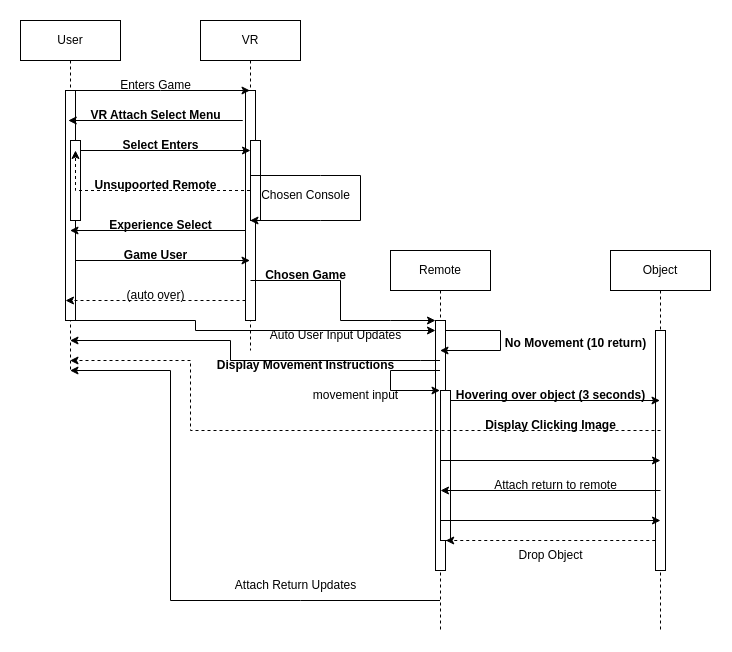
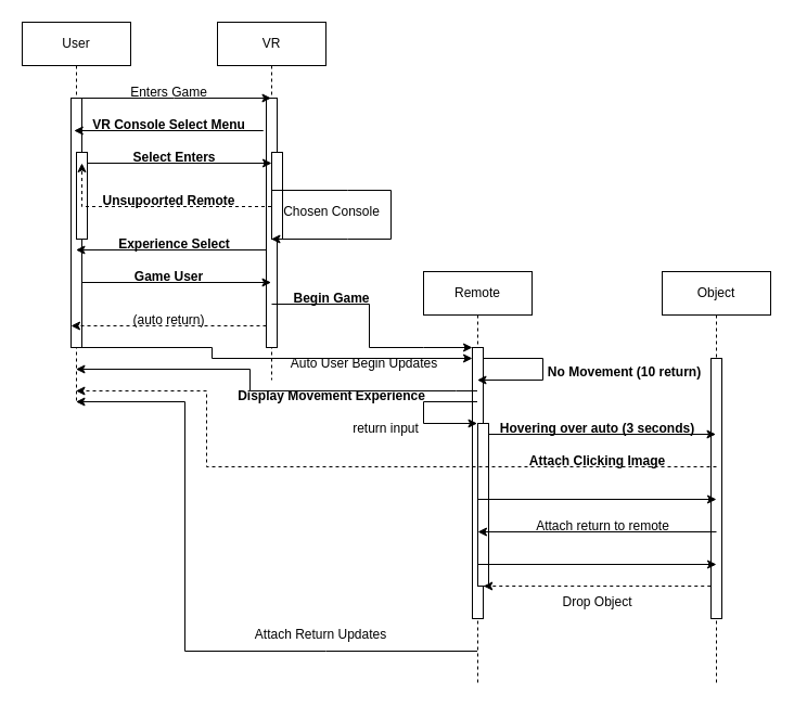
  <mxCell id="0" />
  <mxCell id="1" parent="0" />
  <mxCell id="2" value="Remote" style="shape=umlLifeline;perimeter=lifelinePerimeter;whiteSpace=wrap;html=1;container=0;dropTarget=0;collapsible=0;recursiveResize=0;outlineConnect=0;portConstraint=eastwest;newEdgeStyle={&quot;edgeStyle&quot;:&quot;elbowEdgeStyle&quot;,&quot;elbow&quot;:&quot;vertical&quot;,&quot;curved&quot;:0,&quot;rounded&quot;:0};" parent="1" vertex="1"><mxGeometry x="390" y="250" width="100" height="380" as="geometry" /></mxCell>
  <mxCell id="3" value="" style="html=1;points=[];perimeter=orthogonalPerimeter;outlineConnect=0;targetShapes=umlLifeline;portConstraint=eastwest;newEdgeStyle={&quot;edgeStyle&quot;:&quot;elbowEdgeStyle&quot;,&quot;elbow&quot;:&quot;vertical&quot;,&quot;curved&quot;:0,&quot;rounded&quot;:0};" parent="2" vertex="1"><mxGeometry x="45" y="70" width="10" height="250" as="geometry" /></mxCell>
  <mxCell id="4" value="" style="html=1;points=[];perimeter=orthogonalPerimeter;outlineConnect=0;targetShapes=umlLifeline;portConstraint=eastwest;newEdgeStyle={&quot;edgeStyle&quot;:&quot;elbowEdgeStyle&quot;,&quot;elbow&quot;:&quot;vertical&quot;,&quot;curved&quot;:0,&quot;rounded&quot;:0};" parent="2" vertex="1"><mxGeometry x="50" y="140" width="10" height="150" as="geometry" /></mxCell>
  <mxCell id="5" value="Object" style="shape=umlLifeline;perimeter=lifelinePerimeter;whiteSpace=wrap;html=1;container=0;dropTarget=0;collapsible=0;recursiveResize=0;outlineConnect=0;portConstraint=eastwest;newEdgeStyle={&quot;edgeStyle&quot;:&quot;elbowEdgeStyle&quot;,&quot;elbow&quot;:&quot;vertical&quot;,&quot;curved&quot;:0,&quot;rounded&quot;:0};" parent="1" vertex="1"><mxGeometry x="610" y="250" width="100" height="380" as="geometry" /></mxCell>
  <mxCell id="6" value="" style="html=1;points=[];perimeter=orthogonalPerimeter;outlineConnect=0;targetShapes=umlLifeline;portConstraint=eastwest;newEdgeStyle={&quot;edgeStyle&quot;:&quot;elbowEdgeStyle&quot;,&quot;elbow&quot;:&quot;vertical&quot;,&quot;curved&quot;:0,&quot;rounded&quot;:0};" parent="5" vertex="1"><mxGeometry x="45" y="80" width="10" height="240" as="geometry" /></mxCell>
  <mxCell id="7" value="User" style="shape=umlLifeline;perimeter=lifelinePerimeter;whiteSpace=wrap;html=1;container=0;dropTarget=0;collapsible=0;recursiveResize=0;outlineConnect=0;portConstraint=eastwest;newEdgeStyle={&quot;edgeStyle&quot;:&quot;elbowEdgeStyle&quot;,&quot;elbow&quot;:&quot;vertical&quot;,&quot;curved&quot;:0,&quot;rounded&quot;:0};" parent="1" vertex="1"><mxGeometry y="20" width="100" height="350" as="geometry" x="20" /></mxCell>
  <mxCell id="8" value="" style="html=1;points=[];perimeter=orthogonalPerimeter;outlineConnect=0;targetShapes=umlLifeline;portConstraint=eastwest;newEdgeStyle={&quot;edgeStyle&quot;:&quot;elbowEdgeStyle&quot;,&quot;elbow&quot;:&quot;vertical&quot;,&quot;curved&quot;:0,&quot;rounded&quot;:0};" parent="7" vertex="1"><mxGeometry x="45" y="70" width="10" height="230" as="geometry" /></mxCell>
  <mxCell id="9" value="" style="html=1;points=[];perimeter=orthogonalPerimeter;outlineConnect=0;targetShapes=umlLifeline;portConstraint=eastwest;newEdgeStyle={&quot;edgeStyle&quot;:&quot;elbowEdgeStyle&quot;,&quot;elbow&quot;:&quot;vertical&quot;,&quot;curved&quot;:0,&quot;rounded&quot;:0};" parent="7" vertex="1"><mxGeometry x="50" y="120" width="10" height="80" as="geometry" /></mxCell>
  <mxCell id="10" value="VR" style="shape=umlLifeline;perimeter=lifelinePerimeter;whiteSpace=wrap;html=1;container=0;dropTarget=0;collapsible=0;recursiveResize=0;outlineConnect=0;portConstraint=eastwest;newEdgeStyle={&quot;edgeStyle&quot;:&quot;elbowEdgeStyle&quot;,&quot;elbow&quot;:&quot;vertical&quot;,&quot;curved&quot;:0,&quot;rounded&quot;:0};" parent="1" vertex="1"><mxGeometry x="200" y="20" width="100" height="330" as="geometry" /></mxCell>
  <mxCell id="11" value="" style="html=1;points=[];perimeter=orthogonalPerimeter;outlineConnect=0;targetShapes=umlLifeline;portConstraint=eastwest;newEdgeStyle={&quot;edgeStyle&quot;:&quot;elbowEdgeStyle&quot;,&quot;elbow&quot;:&quot;vertical&quot;,&quot;curved&quot;:0,&quot;rounded&quot;:0};" parent="10" vertex="1"><mxGeometry x="45" y="70" width="10" height="230" as="geometry" /></mxCell>
  <mxCell id="12" value="" style="html=1;points=[];perimeter=orthogonalPerimeter;outlineConnect=0;targetShapes=umlLifeline;portConstraint=eastwest;newEdgeStyle={&quot;edgeStyle&quot;:&quot;elbowEdgeStyle&quot;,&quot;elbow&quot;:&quot;vertical&quot;,&quot;curved&quot;:0,&quot;rounded&quot;:0};" parent="10" vertex="1"><mxGeometry x="50" y="120" width="10" height="80" as="geometry" /></mxCell>
  <mxCell id="13" value="" style="endArrow=classic;html=1;rounded=0;" parent="1" source="7" target="10" edge="1"><mxGeometry width="50" height="50" relative="1" as="geometry"><mxPoint x="160" y="270" as="sourcePoint" /><mxPoint x="210" y="220" as="targetPoint" /><Array as="points"><mxPoint x="160" y="90" /></Array></mxGeometry></mxCell>
  <mxCell id="14" value="Enters Game" style="text;html=1;align=center;verticalAlign=middle;resizable=0;points=[];autosize=1;strokeColor=none;fillColor=none;" parent="1" vertex="1"><mxGeometry x="110" y="70" width="90" height="30" as="geometry" /></mxCell>
  <mxCell id="15" value="" style="endArrow=classic;html=1;rounded=0;" parent="1" edge="1"><mxGeometry width="50" height="50" relative="1" as="geometry"><mxPoint x="242.25" y="120" as="sourcePoint" /><mxPoint x="67.75" y="120" as="targetPoint" /></mxGeometry></mxCell>
- <mxCell id="16" value="&lt;b&gt;VR Attach Select Menu&lt;/b&gt;" style="text;html=1;align=center;verticalAlign=middle;resizable=0;points=[];autosize=1;strokeColor=none;fillColor=none;" parent="1" vertex="1"><mxGeometry x="75" y="100" width="160" height="30" as="geometry" /></mxCell>
+ <mxCell id="16" value="&lt;b&gt;VR Console Select Menu&lt;/b&gt;" style="text;html=1;align=center;verticalAlign=middle;resizable=0;points=[];autosize=1;strokeColor=none;fillColor=none;" parent="1" vertex="1"><mxGeometry x="75" y="100" width="160" height="30" as="geometry" /></mxCell>
  <mxCell id="17" value="" style="endArrow=classic;html=1;rounded=0;" parent="1" edge="1"><mxGeometry width="50" height="50" relative="1" as="geometry"><mxPoint x="80" y="150" as="sourcePoint" /><mxPoint x="250" y="150" as="targetPoint" /></mxGeometry></mxCell>
  <mxCell id="18" value="&lt;b&gt;Select Enters&lt;/b&gt;" style="text;html=1;align=center;verticalAlign=middle;resizable=0;points=[];autosize=1;strokeColor=none;fillColor=none;" parent="1" vertex="1"><mxGeometry x="105" y="130" width="110" height="30" as="geometry" /></mxCell>
  <mxCell id="19" value="&lt;b&gt;Unsupoorted Remote&lt;/b&gt;" style="text;html=1;align=center;verticalAlign=middle;resizable=0;points=[];autosize=1;strokeColor=none;fillColor=none;" parent="1" vertex="1"><mxGeometry x="80" y="170" width="150" height="30" as="geometry" /></mxCell>
  <mxCell id="20" value="" style="endArrow=classic;html=1;rounded=0;dashed=1;" parent="1" source="10" edge="1"><mxGeometry width="50" height="50" relative="1" as="geometry"><mxPoint x="184.5" y="190" as="sourcePoint" /><mxPoint x="75" y="150" as="targetPoint" /><Array as="points"><mxPoint x="75" y="190" /></Array></mxGeometry></mxCell>
  <mxCell id="21" value="" style="endArrow=classic;html=1;rounded=0;" parent="1" target="10" edge="1"><mxGeometry width="50" height="50" relative="1" as="geometry"><mxPoint x="250" y="175" as="sourcePoint" /><mxPoint x="350" y="165" as="targetPoint" /><Array as="points"><mxPoint x="320" y="175" /><mxPoint x="360" y="175" /><mxPoint x="360" y="220" /><mxPoint x="320" y="220" /></Array></mxGeometry></mxCell>
  <mxCell id="22" value="Chosen Console" style="text;html=1;align=center;verticalAlign=middle;resizable=0;points=[];autosize=1;strokeColor=none;fillColor=none;" parent="1" vertex="1"><mxGeometry x="250" y="180" width="110" height="30" as="geometry" /></mxCell>
  <mxCell id="23" value="" style="endArrow=classic;html=1;rounded=0;" parent="1" target="7" edge="1"><mxGeometry width="50" height="50" relative="1" as="geometry"><mxPoint x="245" y="230" as="sourcePoint" /><mxPoint x="160" y="230" as="targetPoint" /></mxGeometry></mxCell>
  <mxCell id="24" value="&lt;b&gt;Experience Select&lt;/b&gt;" style="text;html=1;align=center;verticalAlign=middle;resizable=0;points=[];autosize=1;strokeColor=none;fillColor=none;" parent="1" vertex="1"><mxGeometry x="95" y="210" width="130" height="30" as="geometry" /></mxCell>
  <mxCell id="25" value="" style="endArrow=classic;html=1;rounded=0;" parent="1" target="10" edge="1"><mxGeometry width="50" height="50" relative="1" as="geometry"><mxPoint x="75" y="260" as="sourcePoint" /><mxPoint x="165.5" y="260" as="targetPoint" /></mxGeometry></mxCell>
  <mxCell id="26" value="&lt;b&gt;Game User&lt;/b&gt;" style="text;html=1;align=center;verticalAlign=middle;resizable=0;points=[];autosize=1;strokeColor=none;fillColor=none;" parent="1" vertex="1"><mxGeometry x="100" y="240" width="110" height="30" as="geometry" /></mxCell>
  <mxCell id="27" value="" style="endArrow=classic;html=1;rounded=0;dashed=1;" parent="1" edge="1"><mxGeometry width="50" height="50" relative="1" as="geometry"><mxPoint x="245" y="300" as="sourcePoint" /><mxPoint x="65" y="300" as="targetPoint" /></mxGeometry></mxCell>
- <mxCell id="28" value="(auto over)" style="text;html=1;align=center;verticalAlign=middle;resizable=0;points=[];autosize=1;strokeColor=none;fillColor=none;" parent="1" vertex="1"><mxGeometry x="110" y="280" width="90" height="30" as="geometry" /></mxCell>
+ <mxCell id="28" value="(auto return)" style="text;html=1;align=center;verticalAlign=middle;resizable=0;points=[];autosize=1;strokeColor=none;fillColor=none;" parent="1" vertex="1"><mxGeometry x="110" y="280" width="90" height="30" as="geometry" /></mxCell>
  <mxCell id="29" value="" style="endArrow=classic;html=1;rounded=0;" parent="1" target="3" edge="1"><mxGeometry width="50" height="50" relative="1" as="geometry"><mxPoint x="250" y="280" as="sourcePoint" /><mxPoint x="434.5" y="360" as="targetPoint" /><Array as="points"><mxPoint x="340" y="280" /><mxPoint x="340" y="320" /><mxPoint x="390" y="320" /></Array></mxGeometry></mxCell>
- <mxCell id="30" value="&lt;b&gt;Chosen Game&lt;/b&gt;" style="text;html=1;align=center;verticalAlign=middle;resizable=0;points=[];autosize=1;strokeColor=none;fillColor=none;" parent="1" vertex="1"><mxGeometry x="260" y="260" width="90" height="30" as="geometry" /></mxCell>
+ <mxCell id="30" value="&lt;b&gt;Begin Game&lt;/b&gt;" style="text;html=1;align=center;verticalAlign=middle;resizable=0;points=[];autosize=1;strokeColor=none;fillColor=none;" parent="1" vertex="1"><mxGeometry x="260" y="260" width="90" height="30" as="geometry" /></mxCell>
  <mxCell id="31" value="" style="endArrow=classic;html=1;rounded=0;" parent="1" source="7" target="3" edge="1"><mxGeometry width="50" height="50" relative="1" as="geometry"><mxPoint x="60" y="330" as="sourcePoint" /><mxPoint x="430" y="330" as="targetPoint" /><Array as="points"><mxPoint x="195" y="320" /><mxPoint x="195" y="330" /></Array></mxGeometry></mxCell>
- <mxCell id="32" value="Auto User Input Updates" style="text;html=1;align=center;verticalAlign=middle;resizable=0;points=[];autosize=1;strokeColor=none;fillColor=none;" parent="1" vertex="1"><mxGeometry x="260" y="320" width="150" height="30" as="geometry" /></mxCell>
+ <mxCell id="32" value="Auto User Begin Updates" style="text;html=1;align=center;verticalAlign=middle;resizable=0;points=[];autosize=1;strokeColor=none;fillColor=none;" parent="1" vertex="1"><mxGeometry x="260" y="320" width="150" height="30" as="geometry" /></mxCell>
  <mxCell id="33" value="" style="endArrow=classic;html=1;rounded=0;" parent="1" source="2" target="2" edge="1"><mxGeometry width="50" height="50" relative="1" as="geometry"><mxPoint x="370" y="390" as="sourcePoint" /><mxPoint x="420" y="340" as="targetPoint" /><Array as="points"><mxPoint x="390" y="370" /><mxPoint x="390" y="390" /></Array></mxGeometry></mxCell>
- <mxCell id="34" value="movement input" style="text;html=1;align=center;verticalAlign=middle;resizable=0;points=[];autosize=1;strokeColor=none;fillColor=none;" parent="1" vertex="1"><mxGeometry x="300" y="380" width="110" height="30" as="geometry" /></mxCell>
+ <mxCell id="34" value="return input" style="text;html=1;align=center;verticalAlign=middle;resizable=0;points=[];autosize=1;strokeColor=none;fillColor=none;" parent="1" vertex="1"><mxGeometry x="300" y="380" width="110" height="30" as="geometry" /></mxCell>
  <mxCell id="35" value="" style="endArrow=classic;html=1;rounded=0;" parent="1" edge="1"><mxGeometry width="50" height="50" relative="1" as="geometry"><mxPoint x="450" y="400" as="sourcePoint" /><mxPoint x="659.5" y="400" as="targetPoint" /></mxGeometry></mxCell>
- <mxCell id="36" value="&lt;b&gt;Hovering over object (3 seconds)&lt;/b&gt;" style="text;html=1;align=center;verticalAlign=middle;resizable=0;points=[];autosize=1;strokeColor=none;fillColor=none;" parent="1" vertex="1"><mxGeometry x="445" y="380" width="210" height="30" as="geometry" /></mxCell>
+ <mxCell id="36" value="&lt;b&gt;Hovering over auto (3 seconds)&lt;/b&gt;" style="text;html=1;align=center;verticalAlign=middle;resizable=0;points=[];autosize=1;strokeColor=none;fillColor=none;" parent="1" vertex="1"><mxGeometry x="445" y="380" width="210" height="30" as="geometry" /></mxCell>
  <mxCell id="37" value="" style="endArrow=classic;html=1;rounded=0;dashed=1;" parent="1" target="7" edge="1"><mxGeometry width="50" height="50" relative="1" as="geometry"><mxPoint x="660" y="430" as="sourcePoint" /><mxPoint x="190" y="340" as="targetPoint" /><Array as="points"><mxPoint x="190" y="430" /><mxPoint x="190" y="360" /></Array></mxGeometry></mxCell>
- <mxCell id="38" value="&lt;b&gt;Display Clicking Image&lt;/b&gt;" style="text;html=1;align=center;verticalAlign=middle;resizable=0;points=[];autosize=1;strokeColor=none;fillColor=none;" parent="1" vertex="1"><mxGeometry x="475" y="410" width="150" height="30" as="geometry" /></mxCell>
+ <mxCell id="38" value="&lt;b&gt;Attach Clicking Image&lt;/b&gt;" style="text;html=1;align=center;verticalAlign=middle;resizable=0;points=[];autosize=1;strokeColor=none;fillColor=none;" parent="1" vertex="1"><mxGeometry x="475" y="410" width="150" height="30" as="geometry" /></mxCell>
  <mxCell id="39" value="" style="endArrow=classic;html=1;rounded=0;" parent="1" source="2" target="7" edge="1"><mxGeometry width="50" height="50" relative="1" as="geometry"><mxPoint x="439.5" y="630" as="sourcePoint" /><mxPoint x="170" y="350" as="targetPoint" /><Array as="points"><mxPoint x="300" y="600" /><mxPoint x="170" y="600" /><mxPoint x="170" y="370" /></Array></mxGeometry></mxCell>
  <mxCell id="40" value="Attach Return Updates" style="text;html=1;align=center;verticalAlign=middle;resizable=0;points=[];autosize=1;strokeColor=none;fillColor=none;" parent="1" vertex="1"><mxGeometry x="210" y="570" width="170" height="30" as="geometry" /></mxCell>
  <mxCell id="41" value="" style="endArrow=classic;html=1;rounded=0;" parent="1" edge="1"><mxGeometry width="50" height="50" relative="1" as="geometry"><mxPoint x="440" y="460" as="sourcePoint" /><mxPoint x="660" y="460" as="targetPoint" /></mxGeometry></mxCell>
  <mxCell id="42" value="" style="endArrow=classic;html=1;rounded=0;" parent="1" edge="1"><mxGeometry width="50" height="50" relative="1" as="geometry"><mxPoint x="660" y="490" as="sourcePoint" /><mxPoint x="440" y="490" as="targetPoint" /></mxGeometry></mxCell>
  <mxCell id="43" value="Attach return to remote" style="text;html=1;align=center;verticalAlign=middle;resizable=0;points=[];autosize=1;strokeColor=none;fillColor=none;" parent="1" vertex="1"><mxGeometry x="480" y="470" width="150" height="30" as="geometry" /></mxCell>
  <mxCell id="44" value="" style="endArrow=classic;html=1;rounded=0;" parent="1" edge="1"><mxGeometry width="50" height="50" relative="1" as="geometry"><mxPoint x="440" y="520" as="sourcePoint" /><mxPoint x="660" y="520" as="targetPoint" /></mxGeometry></mxCell>
  <mxCell id="45" value="" style="endArrow=classic;html=1;rounded=0;dashed=1;" parent="1" edge="1"><mxGeometry width="50" height="50" relative="1" as="geometry"><mxPoint x="654.75" y="540" as="sourcePoint" /><mxPoint x="445.25" y="540" as="targetPoint" /></mxGeometry></mxCell>
  <mxCell id="46" value="Drop Object" style="text;html=1;align=center;verticalAlign=middle;resizable=0;points=[];autosize=1;strokeColor=none;fillColor=none;" parent="1" vertex="1"><mxGeometry x="505" y="540" width="90" height="30" as="geometry" /></mxCell>
  <mxCell id="47" value="" style="endArrow=classic;html=1;rounded=0;" parent="1" target="2" edge="1"><mxGeometry width="50" height="50" relative="1" as="geometry"><mxPoint x="445" y="330" as="sourcePoint" /><mxPoint x="535.5" y="330" as="targetPoint" /><Array as="points"><mxPoint x="500" y="330" /><mxPoint x="500" y="350" /></Array></mxGeometry></mxCell>
  <mxCell id="48" value="&lt;b&gt;No Movement (10 return)&lt;/b&gt;" style="text;html=1;align=center;verticalAlign=middle;resizable=0;points=[];autosize=1;strokeColor=none;fillColor=none;" parent="1" vertex="1"><mxGeometry x="485" y="328" width="180" height="30" as="geometry" /></mxCell>
  <mxCell id="49" value="" style="endArrow=classic;html=1;rounded=0;" parent="1" source="2" target="7" edge="1"><mxGeometry width="50" height="50" relative="1" as="geometry"><mxPoint x="350" y="360" as="sourcePoint" /><mxPoint x="140" y="340" as="targetPoint" /><Array as="points"><mxPoint x="420" y="360" /><mxPoint x="230" y="360" /><mxPoint x="230" y="340" /></Array></mxGeometry></mxCell>
- <mxCell id="50" value="&lt;b&gt;Display Movement Instructions&lt;/b&gt;" style="text;html=1;align=center;verticalAlign=middle;resizable=0;points=[];autosize=1;strokeColor=none;fillColor=none;" parent="1" vertex="1"><mxGeometry x="205" y="350" width="200" height="30" as="geometry" /></mxCell>
+ <mxCell id="50" value="&lt;b&gt;Display Movement Experience&lt;/b&gt;" style="text;html=1;align=center;verticalAlign=middle;resizable=0;points=[];autosize=1;strokeColor=none;fillColor=none;" parent="1" vertex="1"><mxGeometry x="205" y="350" width="200" height="30" as="geometry" /></mxCell>
